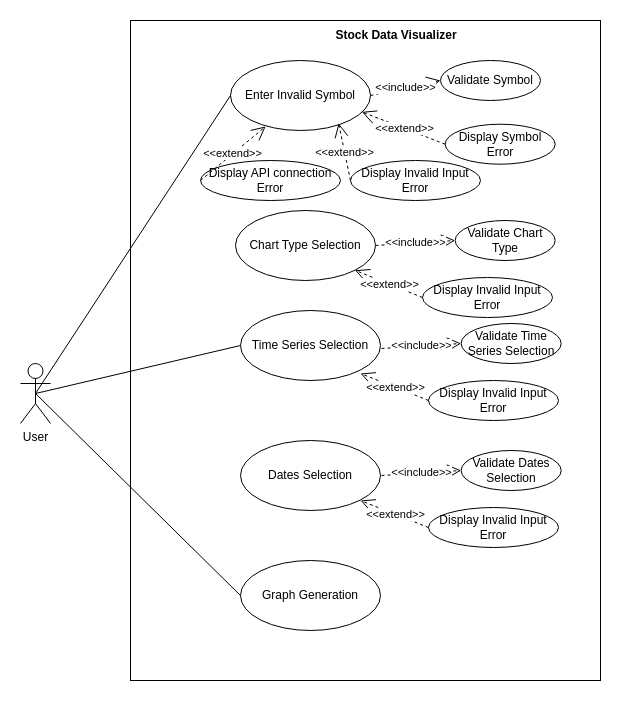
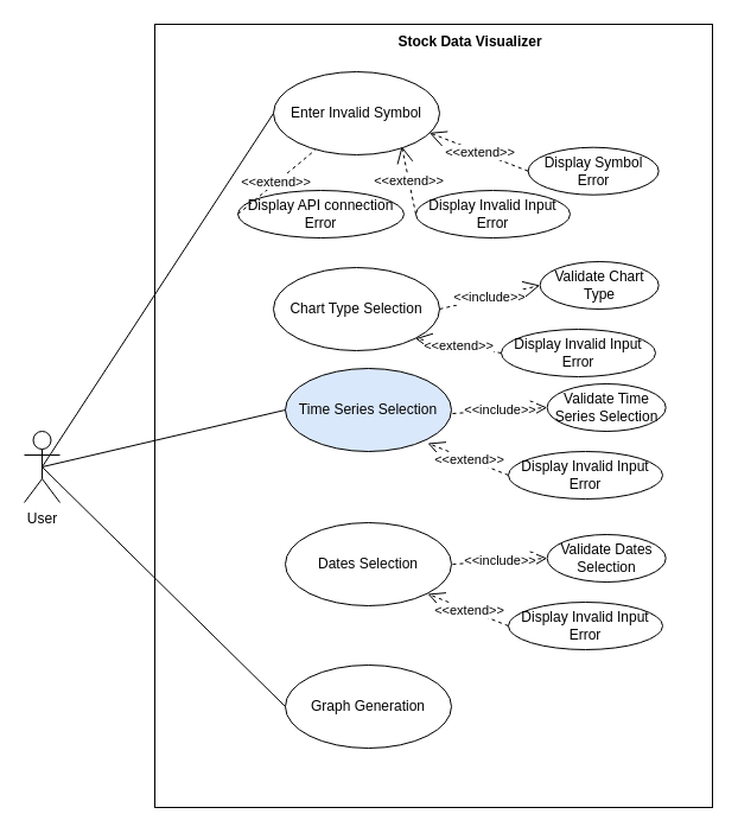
  <mxCell id="0" />
  <mxCell id="1" parent="0" />
  <mxCell id="2" value="" style="rounded=0;whiteSpace=wrap;html=1;" vertex="1" parent="1"><mxGeometry x="130" y="20" width="470" height="660" as="geometry" /></mxCell>
  <mxCell id="3" value="User" style="shape=umlActor;verticalLabelPosition=bottom;verticalAlign=top;html=1;" vertex="1" parent="1"><mxGeometry x="20" y="363" width="30" height="60" as="geometry" /></mxCell>
  <mxCell id="4" value="Enter Invalid Symbol" style="ellipse;whiteSpace=wrap;html=1;" vertex="1" parent="1"><mxGeometry x="230" y="60" width="140" height="70" as="geometry" /></mxCell>
- <mxCell id="5" value="Chart Type Selection" style="ellipse;whiteSpace=wrap;html=1;" vertex="1" parent="1"><mxGeometry x="235" y="210" width="140" height="70" as="geometry" /></mxCell>
- <mxCell id="6" value="Time Series Selection" style="ellipse;whiteSpace=wrap;html=1;" vertex="1" parent="1"><mxGeometry x="240" y="310" width="140" height="70" as="geometry" /></mxCell>
+ <mxCell id="5" value="Chart Type Selection" style="ellipse;whiteSpace=wrap;html=1;" vertex="1" parent="1"><mxGeometry x="230" y="225" width="140" height="70" as="geometry" /></mxCell>
+ <mxCell id="6" value="Time Series Selection" style="ellipse;whiteSpace=wrap;html=1;fillColor=#dae8fc;" vertex="1" parent="1"><mxGeometry x="240" y="310" width="140" height="70" as="geometry" /></mxCell>
  <mxCell id="7" value="Dates Selection" style="ellipse;whiteSpace=wrap;html=1;" vertex="1" parent="1"><mxGeometry x="240" y="440" width="140" height="70" as="geometry" /></mxCell>
  <mxCell id="8" value="Graph Generation" style="ellipse;whiteSpace=wrap;html=1;" vertex="1" parent="1"><mxGeometry x="240" y="560" width="140" height="70" as="geometry" /></mxCell>
  <mxCell id="9" value="&lt;b&gt;Stock Data Visualizer&lt;/b&gt;" style="text;html=1;align=center;verticalAlign=middle;whiteSpace=wrap;rounded=0;" vertex="1" parent="1"><mxGeometry x="330.66" y="20" width="130" height="30" as="geometry" /></mxCell>
- <mxCell id="10" value="Validate Symbol" style="ellipse;whiteSpace=wrap;html=1;" vertex="1" parent="1"><mxGeometry x="440" y="60" width="100" height="40" as="geometry" /></mxCell>
- <mxCell id="11" value="&amp;lt;&amp;lt;include&amp;gt;&amp;gt;" style="endArrow=open;endSize=12;dashed=1;html=1;rounded=0;entryX=0;entryY=0.5;entryDx=0;entryDy=0;exitX=1;exitY=0.5;exitDx=0;exitDy=0;" edge="1" parent="1" target="10" source="4"><mxGeometry x="-0.004" width="160" relative="1" as="geometry"><mxPoint x="380" y="180" as="sourcePoint" /><mxPoint x="600" y="190" as="targetPoint" /><mxPoint as="offset" /></mxGeometry></mxCell>
  <mxCell id="12" value="Display Symbol Error" style="ellipse;whiteSpace=wrap;html=1;" vertex="1" parent="1"><mxGeometry x="444.66" y="123.71" width="110" height="40" as="geometry" /></mxCell>
  <mxCell id="13" value="&amp;lt;&amp;lt;extend&amp;gt;&amp;gt;" style="endArrow=open;endSize=12;dashed=1;html=1;rounded=0;exitX=0;exitY=0.5;exitDx=0;exitDy=0;entryX=0.938;entryY=0.734;entryDx=0;entryDy=0;entryPerimeter=0;" edge="1" parent="1" source="12" target="4"><mxGeometry x="-0.005" width="160" relative="1" as="geometry"><mxPoint x="550.66" y="133.71" as="sourcePoint" /><mxPoint x="290" y="50" as="targetPoint" /><mxPoint as="offset" /></mxGeometry></mxCell>
  <mxCell id="14" value="Display Invalid Input Error" style="ellipse;whiteSpace=wrap;html=1;" vertex="1" parent="1"><mxGeometry x="350" y="160" width="130" height="40" as="geometry" /></mxCell>
  <mxCell id="15" value="&amp;lt;&amp;lt;extend&amp;gt;&amp;gt;" style="endArrow=open;endSize=12;dashed=1;html=1;rounded=0;exitX=0;exitY=0.5;exitDx=0;exitDy=0;entryX=0.772;entryY=0.897;entryDx=0;entryDy=0;entryPerimeter=0;" edge="1" parent="1" source="14" target="4"><mxGeometry x="-0.005" width="160" relative="1" as="geometry"><mxPoint x="550.66" y="180" as="sourcePoint" /><mxPoint x="361" y="157.29" as="targetPoint" /><mxPoint as="offset" /></mxGeometry></mxCell>
  <mxCell id="16" value="Display Invalid Input Error" style="ellipse;whiteSpace=wrap;html=1;" vertex="1" parent="1"><mxGeometry x="422" y="277" width="130" height="40" as="geometry" /></mxCell>
  <mxCell id="17" value="&amp;lt;&amp;lt;extend&amp;gt;&amp;gt;" style="endArrow=open;endSize=12;dashed=1;html=1;rounded=0;exitX=0;exitY=0.5;exitDx=0;exitDy=0;entryX=1;entryY=1;entryDx=0;entryDy=0;" edge="1" parent="1" source="16" target="5"><mxGeometry x="-0.005" width="160" relative="1" as="geometry"><mxPoint x="622.66" y="297" as="sourcePoint" /><mxPoint x="410" y="240" as="targetPoint" /><mxPoint as="offset" /></mxGeometry></mxCell>
  <mxCell id="18" value="Validate Chart Type" style="ellipse;whiteSpace=wrap;html=1;" vertex="1" parent="1"><mxGeometry x="454.66" y="220" width="100" height="40" as="geometry" /></mxCell>
  <mxCell id="19" value="&amp;lt;&amp;lt;include&amp;gt;&amp;gt;" style="endArrow=open;endSize=12;dashed=1;html=1;rounded=0;entryX=0;entryY=0.5;entryDx=0;entryDy=0;exitX=1;exitY=0.5;exitDx=0;exitDy=0;" edge="1" parent="1" target="18" source="5"><mxGeometry x="-0.004" width="160" relative="1" as="geometry"><mxPoint x="384.66" y="255" as="sourcePoint" /><mxPoint x="614.66" y="350" as="targetPoint" /><mxPoint as="offset" /></mxGeometry></mxCell>
  <mxCell id="20" value="Display Invalid Input Error" style="ellipse;whiteSpace=wrap;html=1;" vertex="1" parent="1"><mxGeometry x="428" y="380" width="130" height="40" as="geometry" /></mxCell>
  <mxCell id="21" value="&amp;lt;&amp;lt;extend&amp;gt;&amp;gt;" style="endArrow=open;endSize=12;dashed=1;html=1;rounded=0;exitX=0;exitY=0.5;exitDx=0;exitDy=0;entryX=1;entryY=1;entryDx=0;entryDy=0;" edge="1" parent="1" source="20"><mxGeometry x="-0.005" width="160" relative="1" as="geometry"><mxPoint x="628.66" y="400" as="sourcePoint" /><mxPoint x="360" y="373" as="targetPoint" /><mxPoint as="offset" /></mxGeometry></mxCell>
  <mxCell id="22" value="Validate Time Series Selection" style="ellipse;whiteSpace=wrap;html=1;" vertex="1" parent="1"><mxGeometry x="460.66" y="323" width="100" height="40" as="geometry" /></mxCell>
  <mxCell id="23" value="&amp;lt;&amp;lt;include&amp;gt;&amp;gt;" style="endArrow=open;endSize=12;dashed=1;html=1;rounded=0;entryX=0;entryY=0.5;entryDx=0;entryDy=0;exitX=1;exitY=0.5;exitDx=0;exitDy=0;" edge="1" parent="1" target="22"><mxGeometry x="-0.004" width="160" relative="1" as="geometry"><mxPoint x="381" y="348" as="sourcePoint" /><mxPoint x="620.66" y="453" as="targetPoint" /><mxPoint as="offset" /></mxGeometry></mxCell>
  <mxCell id="24" value="Display Invalid Input Error" style="ellipse;whiteSpace=wrap;html=1;" vertex="1" parent="1"><mxGeometry x="428" y="507" width="130" height="40" as="geometry" /></mxCell>
  <mxCell id="25" value="&amp;lt;&amp;lt;extend&amp;gt;&amp;gt;" style="endArrow=open;endSize=12;dashed=1;html=1;rounded=0;exitX=0;exitY=0.5;exitDx=0;exitDy=0;entryX=1;entryY=1;entryDx=0;entryDy=0;" edge="1" parent="1" source="24"><mxGeometry x="-0.005" width="160" relative="1" as="geometry"><mxPoint x="628.66" y="527" as="sourcePoint" /><mxPoint x="360" y="500" as="targetPoint" /><mxPoint as="offset" /></mxGeometry></mxCell>
  <mxCell id="26" value="Validate Dates Selection" style="ellipse;whiteSpace=wrap;html=1;" vertex="1" parent="1"><mxGeometry x="460.66" y="450" width="100" height="40" as="geometry" /></mxCell>
  <mxCell id="27" value="&amp;lt;&amp;lt;include&amp;gt;&amp;gt;" style="endArrow=open;endSize=12;dashed=1;html=1;rounded=0;entryX=0;entryY=0.5;entryDx=0;entryDy=0;exitX=1;exitY=0.5;exitDx=0;exitDy=0;" edge="1" parent="1" target="26"><mxGeometry x="-0.004" width="160" relative="1" as="geometry"><mxPoint x="381" y="475" as="sourcePoint" /><mxPoint x="620.66" y="580" as="targetPoint" /><mxPoint as="offset" /></mxGeometry></mxCell>
  <mxCell id="28" value="Display API connection Error" style="ellipse;whiteSpace=wrap;html=1;" vertex="1" parent="1"><mxGeometry x="200" y="160" width="140" height="40" as="geometry" /></mxCell>
- <mxCell id="29" value="&amp;lt;&amp;lt;extend&amp;gt;&amp;gt;" style="endArrow=open;endSize=12;dashed=1;html=1;rounded=0;exitX=0;exitY=0.5;exitDx=0;exitDy=0;entryX=0.251;entryY=0.942;entryDx=0;entryDy=0;entryPerimeter=0;" edge="1" parent="1" source="28" target="4"><mxGeometry x="-0.005" width="160" relative="1" as="geometry"><mxPoint x="362.66" y="190" as="sourcePoint" /><mxPoint x="150" y="133" as="targetPoint" /><mxPoint as="offset" /></mxGeometry></mxCell>
+ <mxCell id="29" value="&amp;lt;&amp;lt;extend&amp;gt;&amp;gt;" style="endArrow=none;endSize=12;dashed=1;html=1;rounded=0;exitX=0;exitY=0.5;exitDx=0;exitDy=0;entryX=0.251;entryY=0.942;entryDx=0;entryDy=0;entryPerimeter=0;" edge="1" parent="1" source="28" target="4"><mxGeometry x="-0.005" width="160" relative="1" as="geometry"><mxPoint x="362.66" y="190" as="sourcePoint" /><mxPoint x="150" y="133" as="targetPoint" /><mxPoint as="offset" /></mxGeometry></mxCell>
  <mxCell id="30" value="" style="endArrow=none;html=1;rounded=0;exitX=0.5;exitY=0.5;exitDx=0;exitDy=0;exitPerimeter=0;entryX=0;entryY=0.5;entryDx=0;entryDy=0;" edge="1" parent="1" source="3" target="4"><mxGeometry width="50" height="50" relative="1" as="geometry"><mxPoint x="0" y="360" as="sourcePoint" /><mxPoint x="50" y="310" as="targetPoint" /></mxGeometry></mxCell>
  <mxCell id="31" value="" style="endArrow=none;html=1;rounded=0;exitX=0.5;exitY=0.5;exitDx=0;exitDy=0;exitPerimeter=0;entryX=0;entryY=0.5;entryDx=0;entryDy=0;" edge="1" parent="1" source="3" target="6"><mxGeometry width="50" height="50" relative="1" as="geometry"><mxPoint x="20" y="380" as="sourcePoint" /><mxPoint x="70" y="330" as="targetPoint" /></mxGeometry></mxCell>
  <mxCell id="32" value="" style="endArrow=none;html=1;rounded=0;exitX=0.5;exitY=0.5;exitDx=0;exitDy=0;exitPerimeter=0;entryX=0;entryY=0.5;entryDx=0;entryDy=0;" edge="1" parent="1" source="3" target="8"><mxGeometry width="50" height="50" relative="1" as="geometry"><mxPoint x="40" y="400" as="sourcePoint" /><mxPoint x="90" y="350" as="targetPoint" /></mxGeometry></mxCell>
